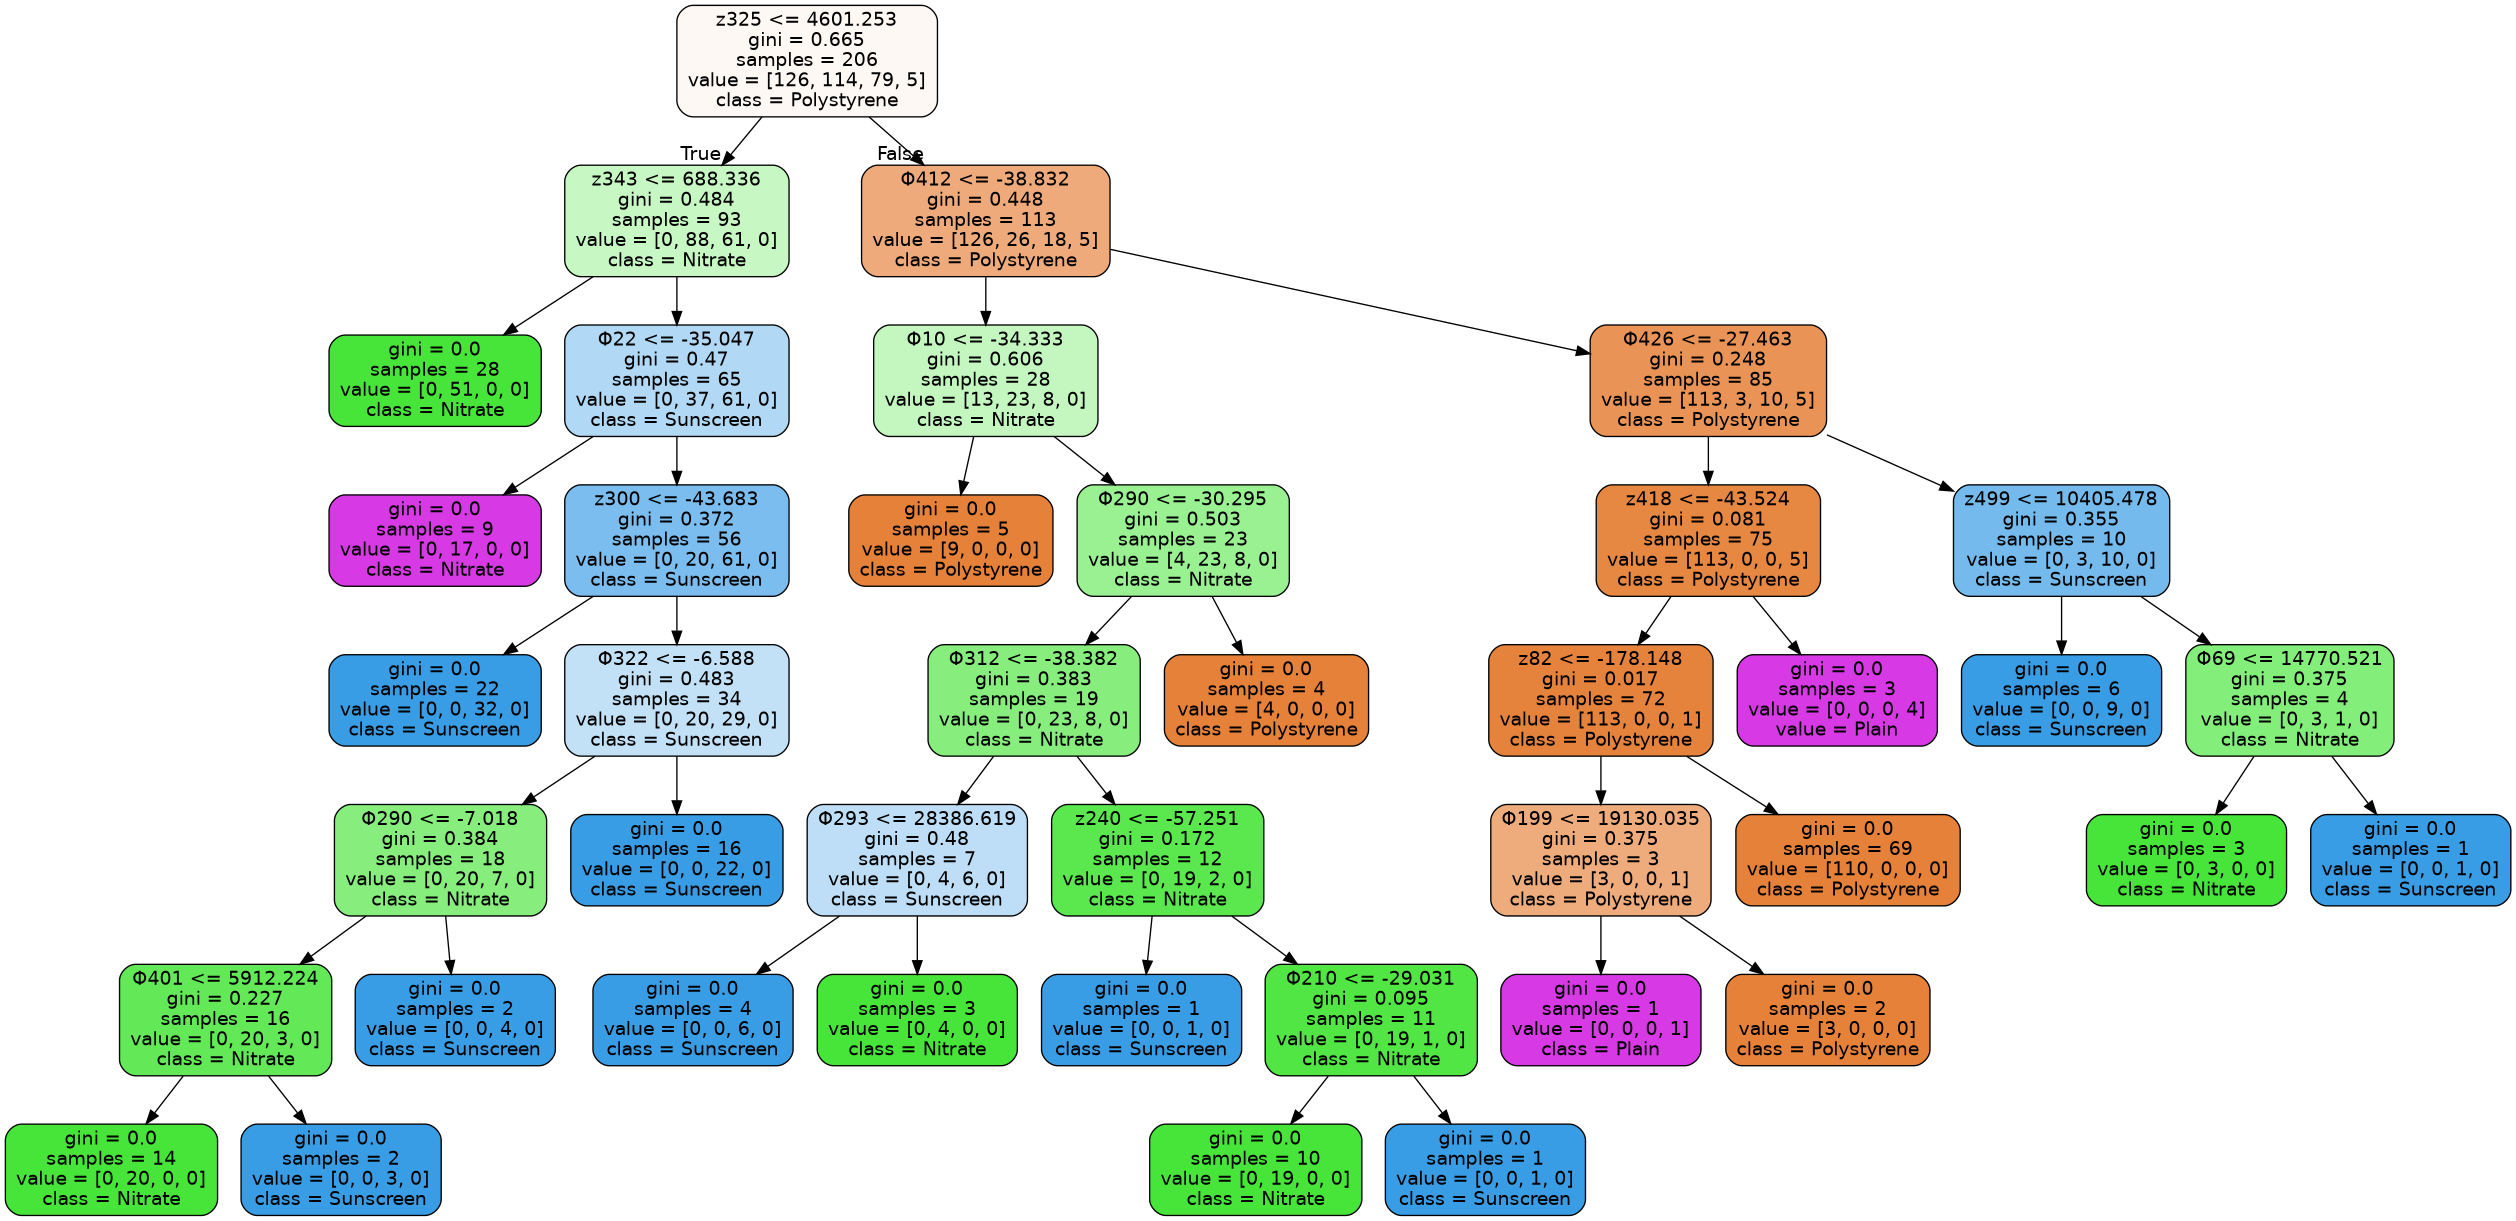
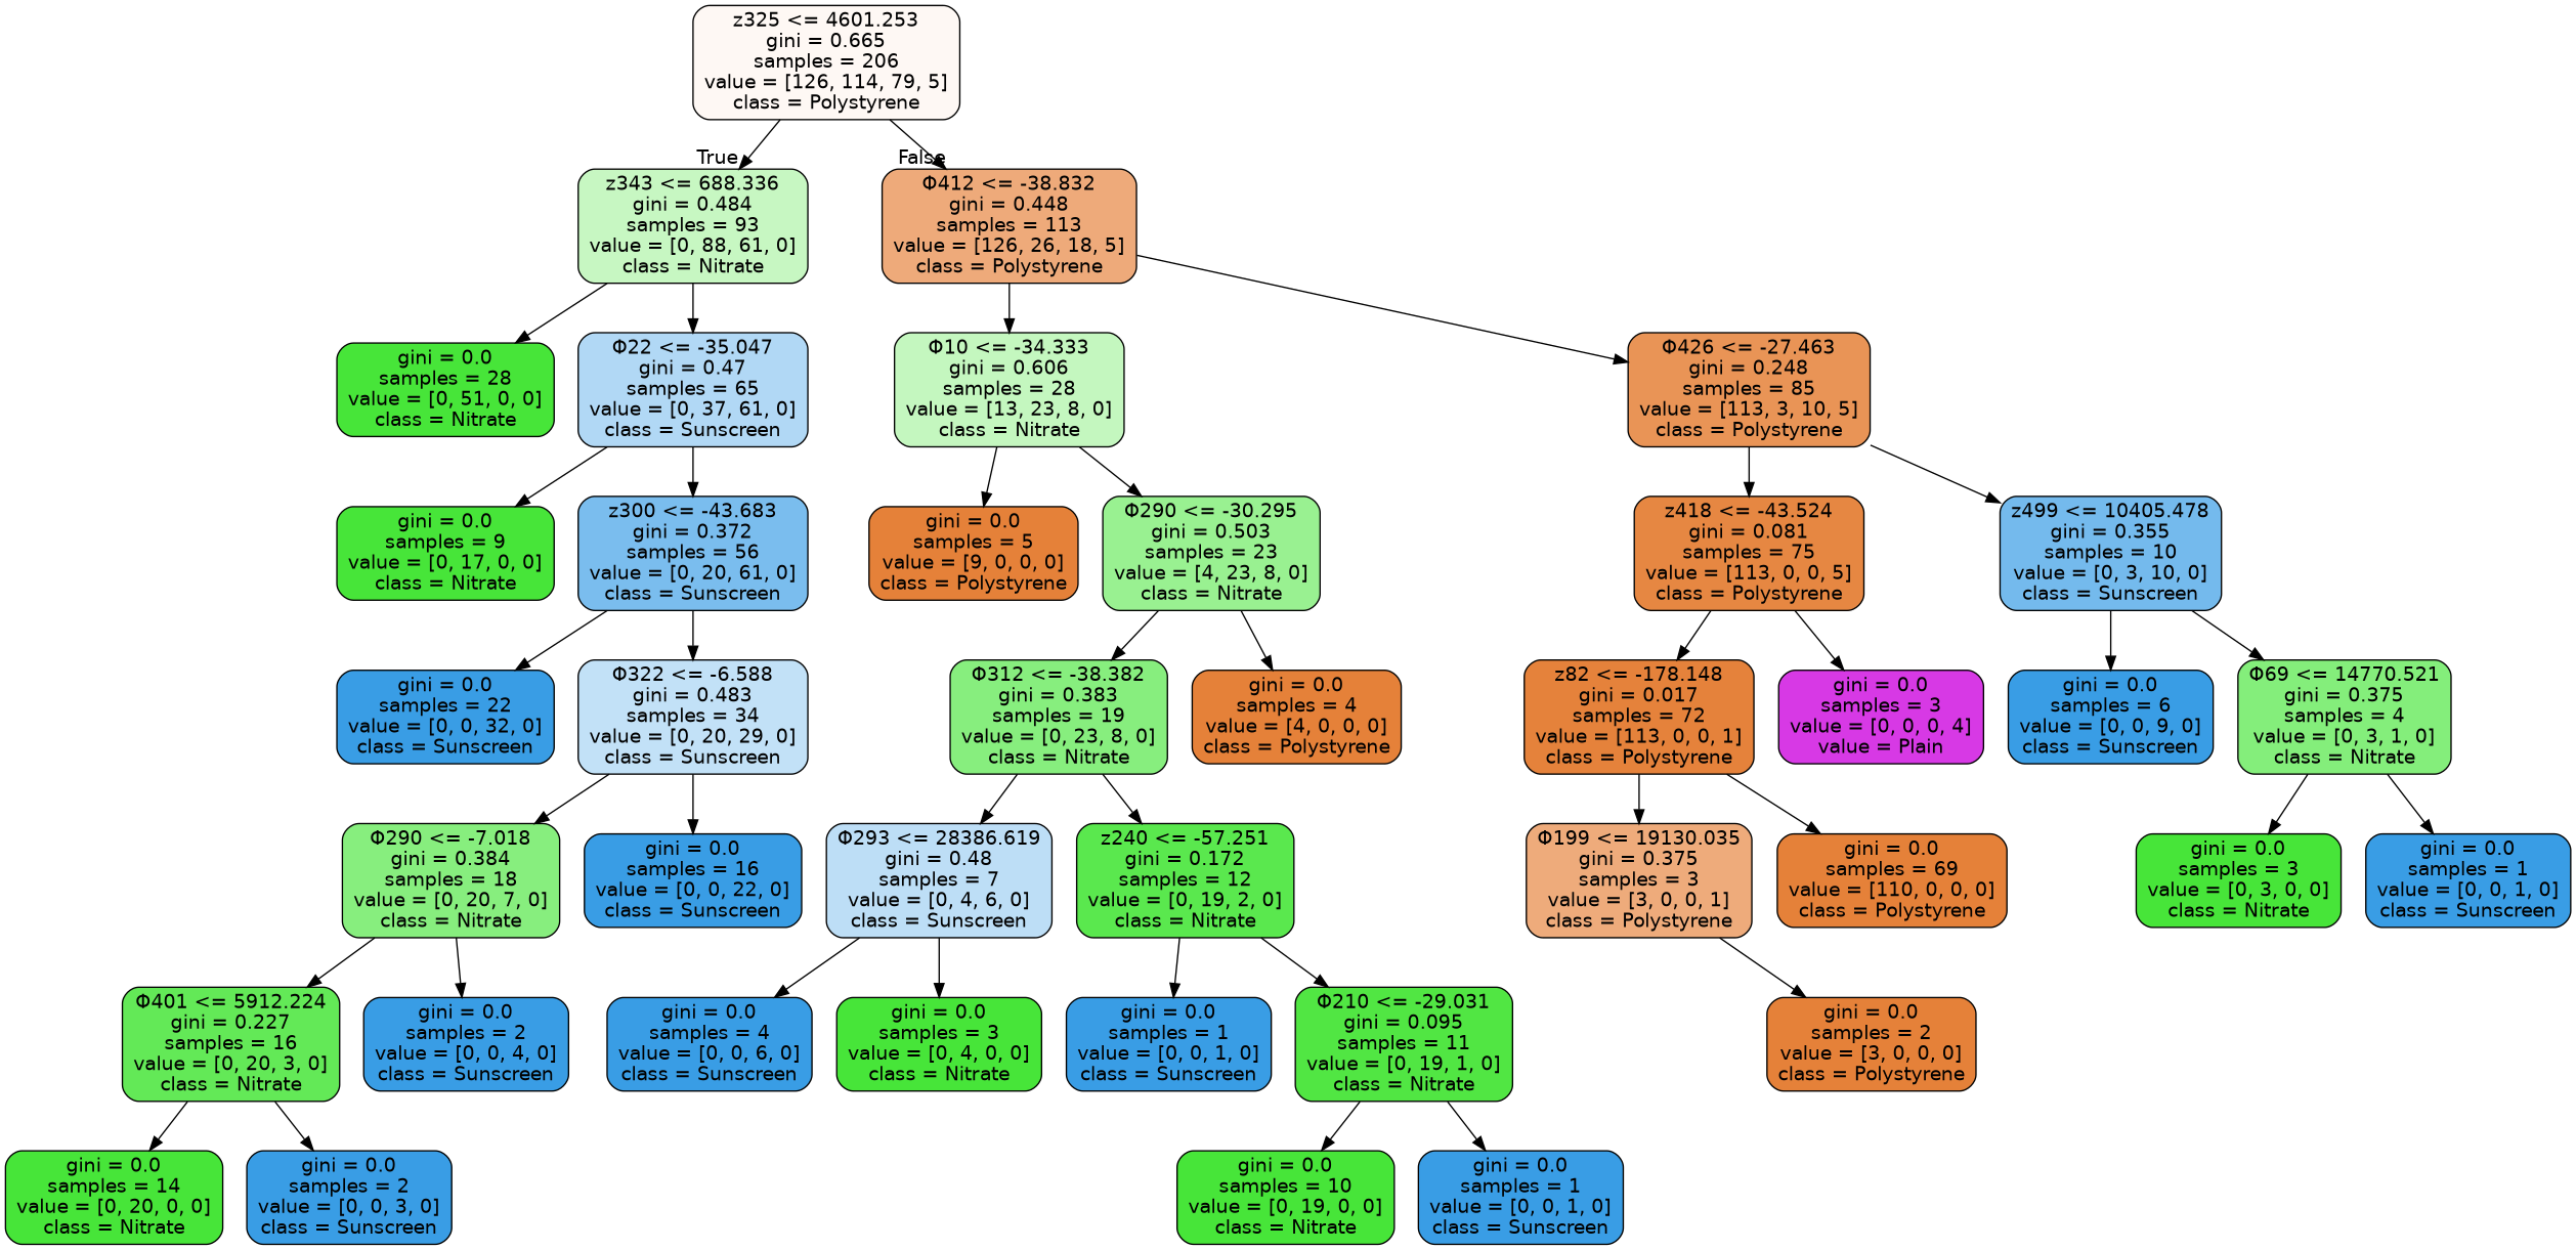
  digraph {
    node [color=black fillcolor="#399de5" fontname=helvetica shape=box style="filled, rounded"]
    edge [fontname=helvetica]
    n1 [fillcolor="#fef8f4" label="z325 <= 4601.253\ngini = 0.665\nsamples = 206\nvalue = [126, 114, 79, 5]\nclass = Polystyrene"]
    n2 [fillcolor="#c7f7c2" label="z343 <= 688.336\ngini = 0.484\nsamples = 93\nvalue = [0, 88, 61, 0]\nclass = Nitrate"]
    n3 [fillcolor="#eeaa7a" label="Φ412 <= -38.832\ngini = 0.448\nsamples = 113\nvalue = [126, 26, 18, 5]\nclass = Polystyrene"]
    n4 [fillcolor="#47e539" label="gini = 0.0\nsamples = 28\nvalue = [0, 51, 0, 0]\nclass = Nitrate"]
    n5 [fillcolor="#b1d8f5" label="Φ22 <= -35.047\ngini = 0.47\nsamples = 65\nvalue = [0, 37, 61, 0]\nclass = Sunscreen"]
    n6 [fillcolor="#c4f7bf" label="Φ10 <= -34.333\ngini = 0.606\nsamples = 28\nvalue = [13, 23, 8, 0]\nclass = Nitrate"]
    n7 [fillcolor="#e99456" label="Φ426 <= -27.463\ngini = 0.248\nsamples = 85\nvalue = [113, 3, 10, 5]\nclass = Polystyrene"]
-   n8 [fillcolor="#d739e5" label="gini = 0.0\nsamples = 9\nvalue = [0, 17, 0, 0]\nclass = Nitrate"]
+   n8 [fillcolor="#47e539" label="gini = 0.0\nsamples = 9\nvalue = [0, 17, 0, 0]\nclass = Nitrate"]
    n9 [fillcolor="#7abdee" label="z300 <= -43.683\ngini = 0.372\nsamples = 56\nvalue = [0, 20, 61, 0]\nclass = Sunscreen"]
    n10 [label="gini = 0.0\nsamples = 22\nvalue = [0, 0, 32, 0]\nclass = Sunscreen"]
    n11 [fillcolor="#c2e1f7" label="Φ322 <= -6.588\ngini = 0.483\nsamples = 34\nvalue = [0, 20, 29, 0]\nclass = Sunscreen"]
    n12 [fillcolor="#87ee7e" label="Φ290 <= -7.018\ngini = 0.384\nsamples = 18\nvalue = [0, 20, 7, 0]\nclass = Nitrate"]
    n13 [label="gini = 0.0\nsamples = 16\nvalue = [0, 0, 22, 0]\nclass = Sunscreen"]
    n14 [fillcolor="#63e957" label="Φ401 <= 5912.224\ngini = 0.227\nsamples = 16\nvalue = [0, 20, 3, 0]\nclass = Nitrate"]
    n15 [label="gini = 0.0\nsamples = 2\nvalue = [0, 0, 4, 0]\nclass = Sunscreen"]
    n16 [fillcolor="#47e539" label="gini = 0.0\nsamples = 14\nvalue = [0, 20, 0, 0]\nclass = Nitrate"]
    n17 [label="gini = 0.0\nsamples = 2\nvalue = [0, 0, 3, 0]\nclass = Sunscreen"]
    n18 [fillcolor="#e58139" label="gini = 0.0\nsamples = 5\nvalue = [9, 0, 0, 0]\nclass = Polystyrene"]
    n19 [fillcolor="#99f191" label="Φ290 <= -30.295\ngini = 0.503\nsamples = 23\nvalue = [4, 23, 8, 0]\nclass = Nitrate"]
    n20 [fillcolor="#e68742" label="z418 <= -43.524\ngini = 0.081\nsamples = 75\nvalue = [113, 0, 0, 5]\nclass = Polystyrene"]
    n21 [fillcolor="#74baed" label="z499 <= 10405.478\ngini = 0.355\nsamples = 10\nvalue = [0, 3, 10, 0]\nclass = Sunscreen"]
    n22 [fillcolor="#87ee7e" label="Φ312 <= -38.382\ngini = 0.383\nsamples = 19\nvalue = [0, 23, 8, 0]\nclass = Nitrate"]
    n23 [fillcolor="#e58139" label="gini = 0.0\nsamples = 4\nvalue = [4, 0, 0, 0]\nclass = Polystyrene"]
    n24 [fillcolor="#bddef6" label="Φ293 <= 28386.619\ngini = 0.48\nsamples = 7\nvalue = [0, 4, 6, 0]\nclass = Sunscreen"]
    n25 [fillcolor="#5ae84e" label="z240 <= -57.251\ngini = 0.172\nsamples = 12\nvalue = [0, 19, 2, 0]\nclass = Nitrate"]
    n26 [label="gini = 0.0\nsamples = 4\nvalue = [0, 0, 6, 0]\nclass = Sunscreen"]
    n27 [fillcolor="#47e539" label="gini = 0.0\nsamples = 3\nvalue = [0, 4, 0, 0]\nclass = Nitrate"]
    n28 [label="gini = 0.0\nsamples = 1\nvalue = [0, 0, 1, 0]\nclass = Sunscreen"]
    n29 [fillcolor="#51e643" label="Φ210 <= -29.031\ngini = 0.095\nsamples = 11\nvalue = [0, 19, 1, 0]\nclass = Nitrate"]
    n30 [fillcolor="#47e539" label="gini = 0.0\nsamples = 10\nvalue = [0, 19, 0, 0]\nclass = Nitrate"]
    n31 [label="gini = 0.0\nsamples = 1\nvalue = [0, 0, 1, 0]\nclass = Sunscreen"]
    n32 [fillcolor="#e5823b" label="z82 <= -178.148\ngini = 0.017\nsamples = 72\nvalue = [113, 0, 0, 1]\nclass = Polystyrene"]
    n33 [fillcolor="#d739e5" label="gini = 0.0\nsamples = 3\nvalue = [0, 0, 0, 4]\nvalue = Plain"]
    n34 [label="gini = 0.0\nsamples = 6\nvalue = [0, 0, 9, 0]\nclass = Sunscreen"]
    n35 [fillcolor="#84ee7b" label="Φ69 <= 14770.521\ngini = 0.375\nsamples = 4\nvalue = [0, 3, 1, 0]\nclass = Nitrate"]
    n36 [fillcolor="#eeab7b" label="Φ199 <= 19130.035\ngini = 0.375\nsamples = 3\nvalue = [3, 0, 0, 1]\nclass = Polystyrene"]
    n37 [fillcolor="#e58139" label="gini = 0.0\nsamples = 69\nvalue = [110, 0, 0, 0]\nclass = Polystyrene"]
-   n38 [fillcolor="#d739e5" label="gini = 0.0\nsamples = 1\nvalue = [0, 0, 0, 1]\nclass = Plain"]
    n39 [fillcolor="#e58139" label="gini = 0.0\nsamples = 2\nvalue = [3, 0, 0, 0]\nclass = Polystyrene"]
    n40 [fillcolor="#47e539" label="gini = 0.0\nsamples = 3\nvalue = [0, 3, 0, 0]\nclass = Nitrate"]
    n41 [label="gini = 0.0\nsamples = 1\nvalue = [0, 0, 1, 0]\nclass = Sunscreen"]
    n1 -> n2 [headlabel=True labelangle=45 labeldistance=2.5]
    n1 -> n3 [headlabel=False labelangle=-45 labeldistance=2.5]
    n2 -> n4
    n2 -> n5
    n3 -> n6
    n3 -> n7
    n5 -> n8
    n5 -> n9
    n6 -> n18
    n6 -> n19
    n7 -> n20
    n7 -> n21
    n9 -> n10
    n9 -> n11
    n11 -> n12
    n11 -> n13
    n12 -> n14
    n12 -> n15
    n14 -> n16
    n14 -> n17
    n19 -> n22
    n19 -> n23
    n20 -> n32
    n20 -> n33
    n21 -> n34
    n21 -> n35
    n22 -> n24
    n22 -> n25
    n24 -> n26
    n24 -> n27
    n25 -> n28
    n25 -> n29
    n29 -> n30
    n29 -> n31
    n32 -> n36
    n32 -> n37
    n35 -> n40
    n35 -> n41
-   n36 -> n38
    n36 -> n39
  }
